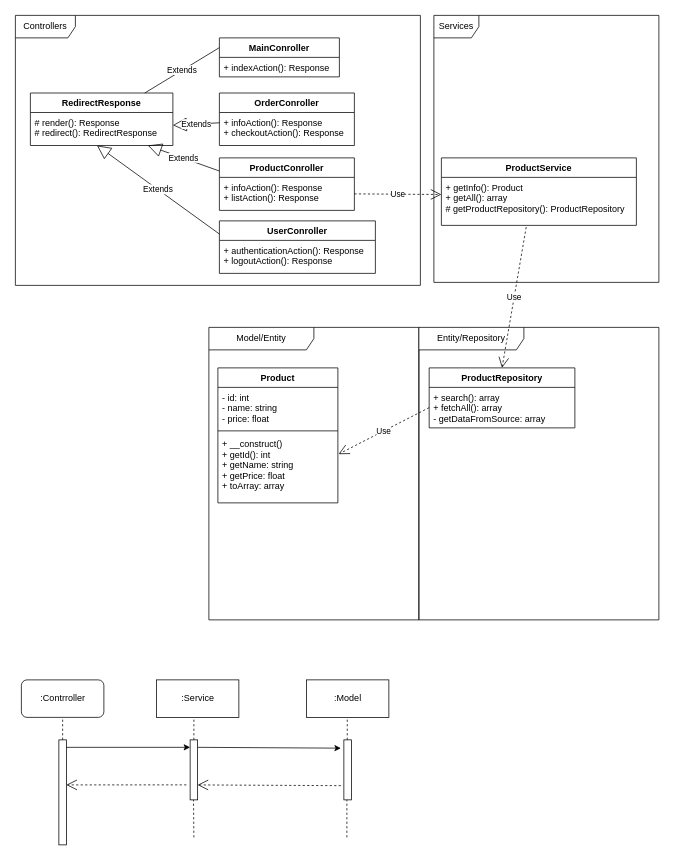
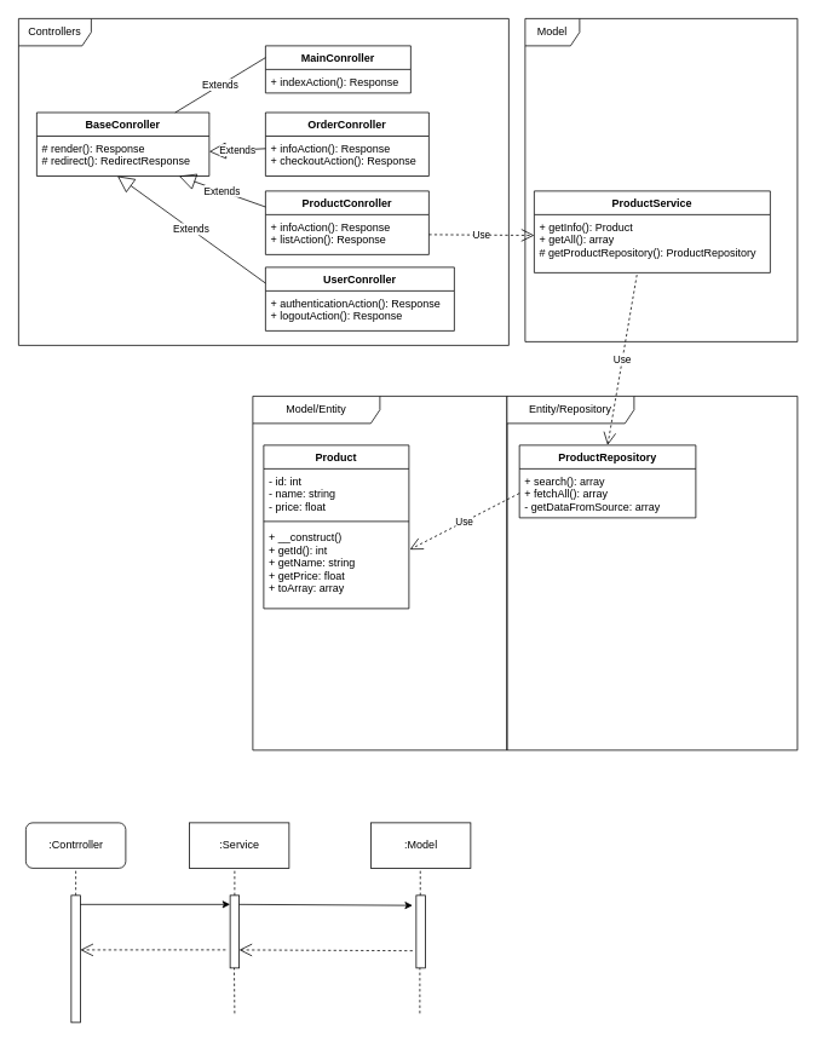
  <mxCell id="0" />
  <mxCell id="1" parent="0" />
- <mxCell id="2" value="Services" style="shape=umlFrame;whiteSpace=wrap;html=1;" vertex="1" parent="1"><mxGeometry x="578" y="20" width="300" height="356" as="geometry" /></mxCell>
+ <mxCell id="2" value="Model" style="shape=umlFrame;whiteSpace=wrap;html=1;" vertex="1" parent="1"><mxGeometry x="578" y="20" width="300" height="356" as="geometry" /></mxCell>
  <mxCell id="3" value="" style="group" vertex="1" connectable="0" parent="1"><mxGeometry x="278" y="436" width="280" height="390" as="geometry" /></mxCell>
  <mxCell id="4" value="Model/Entity" style="shape=umlFrame;whiteSpace=wrap;html=1;width=140;height=30;" vertex="1" parent="3"><mxGeometry width="280" height="390" as="geometry" /></mxCell>
  <mxCell id="5" value="Product" style="swimlane;fontStyle=1;align=center;verticalAlign=top;childLayout=stackLayout;horizontal=1;startSize=26;horizontalStack=0;resizeParent=1;resizeParentMax=0;resizeLast=0;collapsible=1;marginBottom=0;" vertex="1" parent="3"><mxGeometry x="12" y="54" width="160" height="180" as="geometry" /></mxCell>
  <mxCell id="6" value="- id: int&#10;- name: string&#10;- price: float" style="text;strokeColor=none;fillColor=none;align=left;verticalAlign=top;spacingLeft=4;spacingRight=4;overflow=hidden;rotatable=0;points=[[0,0.5],[1,0.5]];portConstraint=eastwest;" vertex="1" parent="5"><mxGeometry y="26" width="160" height="54" as="geometry" /></mxCell>
  <mxCell id="7" value="" style="line;strokeWidth=1;fillColor=none;align=left;verticalAlign=middle;spacingTop=-1;spacingLeft=3;spacingRight=3;rotatable=0;labelPosition=right;points=[];portConstraint=eastwest;" vertex="1" parent="5"><mxGeometry y="80" width="160" height="8" as="geometry" /></mxCell>
  <mxCell id="8" value="+ __construct()&#10;+ getId(): int&#10;+ getName: string&#10;+ getPrice: float&#10;+ toArray: array&#10;&#10;" style="text;strokeColor=none;fillColor=none;align=left;verticalAlign=top;spacingLeft=4;spacingRight=4;overflow=hidden;rotatable=0;points=[[0,0.5],[1,0.5]];portConstraint=eastwest;" vertex="1" parent="5"><mxGeometry y="88" width="160" height="92" as="geometry" /></mxCell>
  <mxCell id="9" value="" style="group" vertex="1" connectable="0" parent="1"><mxGeometry x="20" y="20" width="540" height="360" as="geometry" /></mxCell>
  <mxCell id="10" value="Controllers" style="shape=umlFrame;whiteSpace=wrap;html=1;width=80;height=30;" vertex="1" parent="9"><mxGeometry width="540" height="360" as="geometry" /></mxCell>
- <mxCell id="11" value="RedirectResponse" style="swimlane;fontStyle=1;align=center;verticalAlign=top;childLayout=stackLayout;horizontal=1;startSize=26;horizontalStack=0;resizeParent=1;resizeParentMax=0;resizeLast=0;collapsible=1;marginBottom=0;" vertex="1" parent="9"><mxGeometry x="20" y="103.5" width="190" height="70" as="geometry" /></mxCell>
+ <mxCell id="11" value="BaseConroller" style="swimlane;fontStyle=1;align=center;verticalAlign=top;childLayout=stackLayout;horizontal=1;startSize=26;horizontalStack=0;resizeParent=1;resizeParentMax=0;resizeLast=0;collapsible=1;marginBottom=0;" vertex="1" parent="9"><mxGeometry x="20" y="103.5" width="190" height="70" as="geometry" /></mxCell>
  <mxCell id="12" value="# render(): Response&#10;# redirect(): RedirectResponse" style="text;strokeColor=none;fillColor=none;align=left;verticalAlign=top;spacingLeft=4;spacingRight=4;overflow=hidden;rotatable=0;points=[[0,0.5],[1,0.5]];portConstraint=eastwest;" vertex="1" parent="11"><mxGeometry y="26" width="190" height="44" as="geometry" /></mxCell>
  <mxCell id="13" value="MainConroller" style="swimlane;fontStyle=1;childLayout=stackLayout;horizontal=1;startSize=26;fillColor=none;horizontalStack=0;resizeParent=1;resizeParentMax=0;resizeLast=0;collapsible=1;marginBottom=0;" vertex="1" parent="9"><mxGeometry x="272" y="30" width="160" height="52" as="geometry" /></mxCell>
  <mxCell id="14" value="+ indexAction(): Response" style="text;strokeColor=none;fillColor=none;align=left;verticalAlign=top;spacingLeft=4;spacingRight=4;overflow=hidden;rotatable=0;points=[[0,0.5],[1,0.5]];portConstraint=eastwest;" vertex="1" parent="13"><mxGeometry y="26" width="160" height="26" as="geometry" /></mxCell>
  <mxCell id="15" value="Extends" style="endArrow=none;endSize=16;endFill=0;html=1;exitX=0;exitY=0.25;exitDx=0;exitDy=0;" edge="1" parent="9" source="13" target="11"><mxGeometry width="160" relative="1" as="geometry"><mxPoint x="432" y="-46" as="sourcePoint" /><mxPoint x="592" y="-46" as="targetPoint" /></mxGeometry></mxCell>
  <mxCell id="16" value="OrderConroller" style="swimlane;fontStyle=1;childLayout=stackLayout;horizontal=1;startSize=26;fillColor=none;horizontalStack=0;resizeParent=1;resizeParentMax=0;resizeLast=0;collapsible=1;marginBottom=0;" vertex="1" parent="9"><mxGeometry x="272" y="103.5" width="180" height="70" as="geometry" /></mxCell>
  <mxCell id="17" value="+ infoAction(): Response&#10;+ checkoutAction(): Response" style="text;strokeColor=none;fillColor=none;align=left;verticalAlign=top;spacingLeft=4;spacingRight=4;overflow=hidden;rotatable=0;points=[[0,0.5],[1,0.5]];portConstraint=eastwest;" vertex="1" parent="16"><mxGeometry y="26" width="180" height="44" as="geometry" /></mxCell>
  <mxCell id="18" value="Extends" style="endArrow=block;endSize=16;endFill=0;html=1;" edge="1" parent="9" source="16" target="12"><mxGeometry width="160" relative="1" as="geometry"><mxPoint x="454" y="43" as="sourcePoint" /><mxPoint x="700" y="-20.652" as="targetPoint" /></mxGeometry></mxCell>
  <mxCell id="19" value="ProductConroller" style="swimlane;fontStyle=1;childLayout=stackLayout;horizontal=1;startSize=26;fillColor=none;horizontalStack=0;resizeParent=1;resizeParentMax=0;resizeLast=0;collapsible=1;marginBottom=0;" vertex="1" parent="9"><mxGeometry x="272" y="190" width="180" height="70" as="geometry" /></mxCell>
  <mxCell id="20" value="+ infoAction(): Response&#10;+ listAction(): Response" style="text;strokeColor=none;fillColor=none;align=left;verticalAlign=top;spacingLeft=4;spacingRight=4;overflow=hidden;rotatable=0;points=[[0,0.5],[1,0.5]];portConstraint=eastwest;" vertex="1" parent="19"><mxGeometry y="26" width="180" height="44" as="geometry" /></mxCell>
  <mxCell id="21" value="Extends" style="endArrow=block;endSize=16;endFill=0;html=1;exitX=0;exitY=0.25;exitDx=0;exitDy=0;" edge="1" parent="9" source="19" target="12"><mxGeometry width="160" relative="1" as="geometry"><mxPoint x="462" y="42.262" as="sourcePoint" /><mxPoint x="700" y="-2" as="targetPoint" /></mxGeometry></mxCell>
  <mxCell id="22" value="UserConroller" style="swimlane;fontStyle=1;childLayout=stackLayout;horizontal=1;startSize=26;fillColor=none;horizontalStack=0;resizeParent=1;resizeParentMax=0;resizeLast=0;collapsible=1;marginBottom=0;" vertex="1" parent="9"><mxGeometry x="272" y="274" width="208" height="70" as="geometry" /></mxCell>
  <mxCell id="23" value="+ authenticationAction(): Response&#10;+ logoutAction(): Response" style="text;strokeColor=none;fillColor=none;align=left;verticalAlign=top;spacingLeft=4;spacingRight=4;overflow=hidden;rotatable=0;points=[[0,0.5],[1,0.5]];portConstraint=eastwest;" vertex="1" parent="22"><mxGeometry y="26" width="208" height="44" as="geometry" /></mxCell>
  <mxCell id="24" value="Extends" style="endArrow=block;endSize=16;endFill=0;html=1;exitX=0;exitY=0.25;exitDx=0;exitDy=0;entryX=0.468;entryY=1;entryDx=0;entryDy=0;entryPerimeter=0;" edge="1" parent="9" source="22" target="12"><mxGeometry width="160" relative="1" as="geometry"><mxPoint x="462" y="131.5" as="sourcePoint" /><mxPoint x="740.124" y="20" as="targetPoint" /></mxGeometry></mxCell>
  <mxCell id="25" value="ProductService" style="swimlane;fontStyle=1;childLayout=stackLayout;horizontal=1;startSize=26;fillColor=none;horizontalStack=0;resizeParent=1;resizeParentMax=0;resizeLast=0;collapsible=1;marginBottom=0;" vertex="1" parent="1"><mxGeometry x="588" y="210" width="260" height="90" as="geometry" /></mxCell>
  <mxCell id="26" value="+ getInfo(): Product&#10;+ getAll(): array&#10;# getProductRepository(): ProductRepository" style="text;strokeColor=none;fillColor=none;align=left;verticalAlign=top;spacingLeft=4;spacingRight=4;overflow=hidden;rotatable=0;points=[[0,0.5],[1,0.5]];portConstraint=eastwest;" vertex="1" parent="25"><mxGeometry y="26" width="260" height="64" as="geometry" /></mxCell>
  <mxCell id="27" value="" style="group" vertex="1" connectable="0" parent="1"><mxGeometry x="558" y="436" width="320" height="390" as="geometry" /></mxCell>
  <mxCell id="28" value="Entity/Repository" style="shape=umlFrame;whiteSpace=wrap;html=1;width=140;height=30;" vertex="1" parent="27"><mxGeometry width="320" height="390" as="geometry" /></mxCell>
  <mxCell id="29" value="ProductRepository" style="swimlane;fontStyle=1;align=center;verticalAlign=top;childLayout=stackLayout;horizontal=1;startSize=26;horizontalStack=0;resizeParent=1;resizeParentMax=0;resizeLast=0;collapsible=1;marginBottom=0;" vertex="1" parent="27"><mxGeometry x="13.714" y="54" width="194.286" height="80" as="geometry" /></mxCell>
  <mxCell id="30" value="+ search(): array&#10;+ fetchAll(): array&#10;- getDataFromSource: array&#10;" style="text;strokeColor=none;fillColor=none;align=left;verticalAlign=top;spacingLeft=4;spacingRight=4;overflow=hidden;rotatable=0;points=[[0,0.5],[1,0.5]];portConstraint=eastwest;" vertex="1" parent="29"><mxGeometry y="26" width="194.286" height="54" as="geometry" /></mxCell>
  <mxCell id="31" value="Use" style="endArrow=open;endSize=12;dashed=1;html=1;exitX=1;exitY=0.5;exitDx=0;exitDy=0;entryX=0;entryY=0.357;entryDx=0;entryDy=0;entryPerimeter=0;" edge="1" parent="1" source="20" target="26"><mxGeometry width="160" relative="1" as="geometry"><mxPoint x="138" y="846" as="sourcePoint" /><mxPoint x="708" y="246" as="targetPoint" /></mxGeometry></mxCell>
  <mxCell id="32" value="Use" style="endArrow=open;endSize=12;dashed=1;html=1;exitX=0.435;exitY=1.036;exitDx=0;exitDy=0;entryX=0.5;entryY=0;entryDx=0;entryDy=0;exitPerimeter=0;" edge="1" parent="1" source="26" target="29"><mxGeometry width="160" relative="1" as="geometry"><mxPoint x="482" y="268" as="sourcePoint" /><mxPoint x="718" y="275.988" as="targetPoint" /></mxGeometry></mxCell>
  <mxCell id="33" value="Use" style="endArrow=open;endSize=12;dashed=1;html=1;exitX=0;exitY=0.5;exitDx=0;exitDy=0;entryX=1.006;entryY=0.293;entryDx=0;entryDy=0;entryPerimeter=0;" edge="1" parent="1" source="30" target="8"><mxGeometry width="160" relative="1" as="geometry"><mxPoint x="492" y="278" as="sourcePoint" /><mxPoint x="728" y="285.988" as="targetPoint" /></mxGeometry></mxCell>
  <mxCell id="34" value=":Contrroller" style="html=1;rounded=1;" vertex="1" parent="1"><mxGeometry x="28" y="906" width="110" height="50" as="geometry" /></mxCell>
  <mxCell id="35" value=":Model" style="html=1;" vertex="1" parent="1"><mxGeometry x="408" y="906" width="110" height="50" as="geometry" /></mxCell>
  <mxCell id="36" value=":Service" style="html=1;" vertex="1" parent="1"><mxGeometry x="208" y="906" width="110" height="50" as="geometry" /></mxCell>
  <mxCell id="37" value="" style="endArrow=none;dashed=1;html=1;entryX=0.5;entryY=1;entryDx=0;entryDy=0;" edge="1" parent="1" target="34"><mxGeometry width="50" height="50" relative="1" as="geometry"><mxPoint x="83" y="986" as="sourcePoint" /><mxPoint x="68" y="976" as="targetPoint" /></mxGeometry></mxCell>
  <mxCell id="38" value="" style="html=1;points=[];perimeter=orthogonalPerimeter;" vertex="1" parent="1"><mxGeometry x="78" y="986" width="10" height="140" as="geometry" /></mxCell>
  <mxCell id="39" value="" style="endArrow=none;dashed=1;html=1;entryX=0.5;entryY=1;entryDx=0;entryDy=0;" edge="1" parent="1"><mxGeometry width="50" height="50" relative="1" as="geometry"><mxPoint x="258" y="986" as="sourcePoint" /><mxPoint x="258" y="956" as="targetPoint" /></mxGeometry></mxCell>
  <mxCell id="40" value="" style="endArrow=none;dashed=1;html=1;entryX=0.5;entryY=1;entryDx=0;entryDy=0;" edge="1" parent="1"><mxGeometry width="50" height="50" relative="1" as="geometry"><mxPoint x="462.5" y="986" as="sourcePoint" /><mxPoint x="462.5" y="956" as="targetPoint" /></mxGeometry></mxCell>
  <mxCell id="41" value="" style="html=1;points=[];perimeter=orthogonalPerimeter;" vertex="1" parent="1"><mxGeometry x="253" y="986" width="10" height="80" as="geometry" /></mxCell>
  <mxCell id="42" value="" style="html=1;points=[];perimeter=orthogonalPerimeter;" vertex="1" parent="1"><mxGeometry x="458" y="986" width="10" height="80" as="geometry" /></mxCell>
  <mxCell id="43" value="" style="endArrow=classic;html=1;exitX=1;exitY=0.071;exitDx=0;exitDy=0;exitPerimeter=0;" edge="1" parent="1" source="38" target="41"><mxGeometry width="50" height="50" relative="1" as="geometry"><mxPoint x="18" y="1196" as="sourcePoint" /><mxPoint x="68" y="1146" as="targetPoint" /></mxGeometry></mxCell>
  <mxCell id="44" value="" style="endArrow=open;endSize=12;dashed=1;html=1;entryX=1;entryY=0.429;entryDx=0;entryDy=0;entryPerimeter=0;" edge="1" parent="1" target="38"><mxGeometry width="160" relative="1" as="geometry"><mxPoint x="248" y="1046" as="sourcePoint" /><mxPoint x="178" y="1236" as="targetPoint" /></mxGeometry></mxCell>
  <mxCell id="45" value="" style="endArrow=classic;html=1;exitX=1;exitY=0.071;exitDx=0;exitDy=0;exitPerimeter=0;entryX=-0.4;entryY=0.138;entryDx=0;entryDy=0;entryPerimeter=0;" edge="1" parent="1" target="42"><mxGeometry width="50" height="50" relative="1" as="geometry"><mxPoint x="263" y="995.94" as="sourcePoint" /><mxPoint x="428" y="995.94" as="targetPoint" /></mxGeometry></mxCell>
  <mxCell id="46" value="" style="endArrow=open;endSize=12;dashed=1;html=1;exitX=-0.4;exitY=0.763;exitDx=0;exitDy=0;exitPerimeter=0;entryX=1;entryY=0.429;entryDx=0;entryDy=0;entryPerimeter=0;" edge="1" parent="1" source="42"><mxGeometry width="160" relative="1" as="geometry"><mxPoint x="430" y="1046" as="sourcePoint" /><mxPoint x="263" y="1046.06" as="targetPoint" /></mxGeometry></mxCell>
  <mxCell id="47" value="" style="endArrow=none;dashed=1;html=1;entryX=0.5;entryY=1;entryDx=0;entryDy=0;" edge="1" parent="1"><mxGeometry width="50" height="50" relative="1" as="geometry"><mxPoint x="258" y="1116" as="sourcePoint" /><mxPoint x="257.5" y="1066" as="targetPoint" /></mxGeometry></mxCell>
  <mxCell id="48" value="" style="endArrow=none;dashed=1;html=1;entryX=0.5;entryY=1;entryDx=0;entryDy=0;" edge="1" parent="1"><mxGeometry width="50" height="50" relative="1" as="geometry"><mxPoint x="462" y="1116" as="sourcePoint" /><mxPoint x="462" y="1066" as="targetPoint" /></mxGeometry></mxCell>
